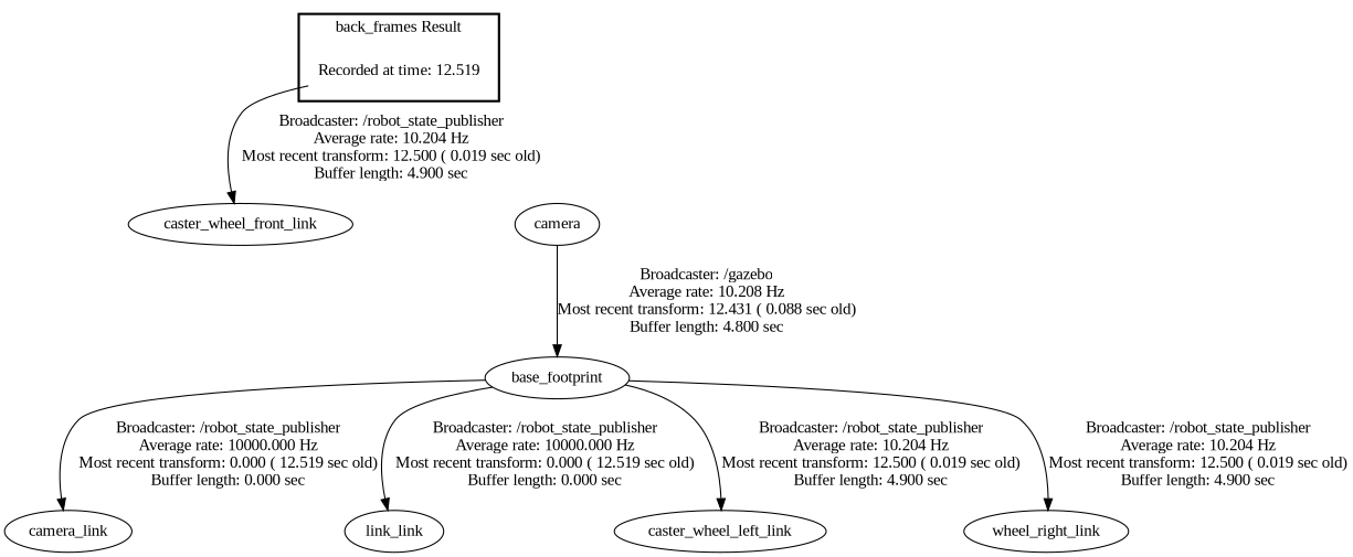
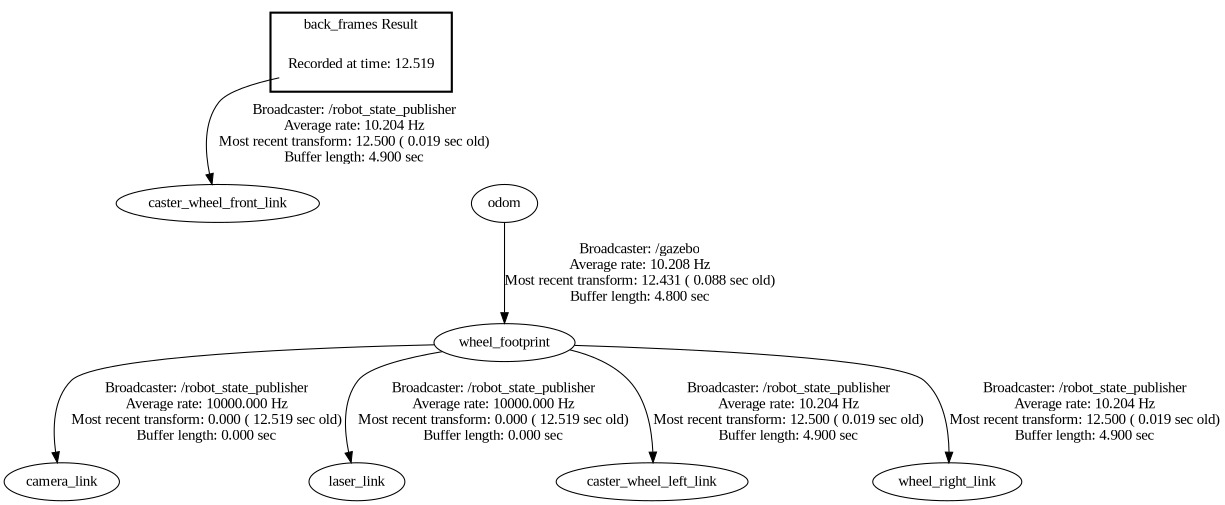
  digraph {
    fontname="Liberation Serif"
    node [fontname="Liberation Serif"]
    edge [fontname="Liberation Serif"]
    "Recorded at time: 12.519" [shape=plaintext]
    caster_wheel_front_link
-   odom [label=camera]
-   base_footprint
+   odom
+   base_footprint [label=wheel_footprint]
    camera_link
-   laser_link [label=link_link]
+   laser_link
    n7 [label=caster_wheel_left_link]
    wheel_right_link
    subgraph cluster_1 {
      color=black
      label="back_frames Result"
      style=bold
      "Recorded at time: 12.519"
    }
    "Recorded at time: 12.519" -> caster_wheel_front_link [label="Broadcaster: /robot_state_publisher\nAverage rate: 10.204 Hz\nMost recent transform: 12.500 ( 0.019 sec old)\nBuffer length: 4.900 sec\n"]
    "Recorded at time: 12.519" -> odom [style=invis]
    odom -> base_footprint [label="Broadcaster: /gazebo\nAverage rate: 10.208 Hz\nMost recent transform: 12.431 ( 0.088 sec old)\nBuffer length: 4.800 sec\n"]
    base_footprint -> camera_link [label="Broadcaster: /robot_state_publisher\nAverage rate: 10000.000 Hz\nMost recent transform: 0.000 ( 12.519 sec old)\nBuffer length: 0.000 sec\n"]
    base_footprint -> laser_link [label="Broadcaster: /robot_state_publisher\nAverage rate: 10000.000 Hz\nMost recent transform: 0.000 ( 12.519 sec old)\nBuffer length: 0.000 sec\n"]
    base_footprint -> n7 [label="Broadcaster: /robot_state_publisher\nAverage rate: 10.204 Hz\nMost recent transform: 12.500 ( 0.019 sec old)\nBuffer length: 4.900 sec\n"]
    base_footprint -> wheel_right_link [label="Broadcaster: /robot_state_publisher\nAverage rate: 10.204 Hz\nMost recent transform: 12.500 ( 0.019 sec old)\nBuffer length: 4.900 sec\n"]
  }
